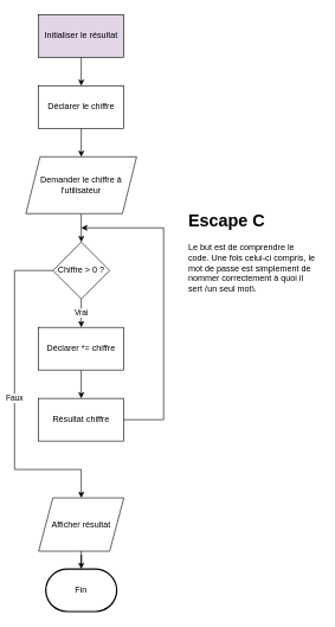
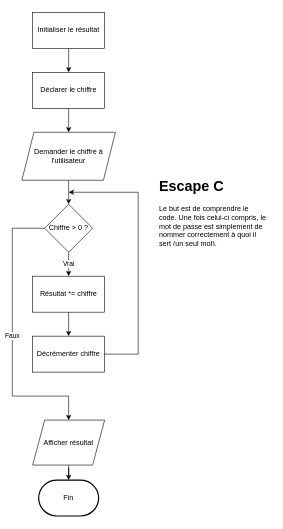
  <mxCell id="0" />
  <mxCell id="1" parent="0" />
  <mxCell id="2" value="" style="edgeStyle=orthogonalEdgeStyle;rounded=0;orthogonalLoop=1;jettySize=auto;html=1;" parent="1" source="3" target="5" edge="1"><mxGeometry relative="1" as="geometry" /></mxCell>
- <mxCell id="3" value="Initialiser le résultat" style="rounded=0;whiteSpace=wrap;html=1;fillColor=#e1d5e7;" parent="1" vertex="1"><mxGeometry x="54" y="20" width="120" height="60" as="geometry" /></mxCell>
+ <mxCell id="3" value="Initialiser le résultat" style="rounded=0;whiteSpace=wrap;html=1;" parent="1" vertex="1"><mxGeometry x="54" y="20" width="120" height="60" as="geometry" /></mxCell>
  <mxCell id="4" value="" style="edgeStyle=orthogonalEdgeStyle;rounded=0;orthogonalLoop=1;jettySize=auto;html=1;" parent="1" source="5" target="7" edge="1"><mxGeometry relative="1" as="geometry" /></mxCell>
  <mxCell id="5" value="Déclarer le chiffre" style="rounded=0;whiteSpace=wrap;html=1;" parent="1" vertex="1"><mxGeometry x="54" y="120" width="120" height="60" as="geometry" /></mxCell>
  <mxCell id="6" value="" style="edgeStyle=orthogonalEdgeStyle;rounded=0;orthogonalLoop=1;jettySize=auto;html=1;" parent="1" source="7" target="9" edge="1"><mxGeometry relative="1" as="geometry" /></mxCell>
  <mxCell id="7" value="Demander le chiffre à l'utilisateur" style="shape=parallelogram;perimeter=parallelogramPerimeter;whiteSpace=wrap;html=1;fixedSize=1;" parent="1" vertex="1"><mxGeometry x="36" y="220" width="156" height="80" as="geometry" /></mxCell>
  <mxCell id="8" value="Vrai" style="edgeStyle=orthogonalEdgeStyle;rounded=0;orthogonalLoop=1;jettySize=auto;html=1;" parent="1" source="9" target="11" edge="1"><mxGeometry relative="1" as="geometry" /></mxCell>
  <mxCell id="9" value="Chiffre &amp;gt; 0 ?" style="rhombus;whiteSpace=wrap;html=1;" parent="1" vertex="1"><mxGeometry x="74" y="340" width="80" height="80" as="geometry" /></mxCell>
  <mxCell id="10" value="" style="edgeStyle=orthogonalEdgeStyle;rounded=0;orthogonalLoop=1;jettySize=auto;html=1;" parent="1" source="11" target="12" edge="1"><mxGeometry relative="1" as="geometry" /></mxCell>
- <mxCell id="11" value="Déclarer *= chiffre" style="rounded=0;whiteSpace=wrap;html=1;" parent="1" vertex="1"><mxGeometry x="54" y="460" width="120" height="60" as="geometry" /></mxCell>
- <mxCell id="12" value="Résultat chiffre" style="whiteSpace=wrap;html=1;rounded=0;" parent="1" vertex="1"><mxGeometry x="54" y="560" width="120" height="60" as="geometry" /></mxCell>
+ <mxCell id="11" value="Résultat *= chiffre" style="rounded=0;whiteSpace=wrap;html=1;" parent="1" vertex="1"><mxGeometry x="54" y="460" width="120" height="60" as="geometry" /></mxCell>
+ <mxCell id="12" value="Décrémenter chiffre" style="whiteSpace=wrap;html=1;rounded=0;" parent="1" vertex="1"><mxGeometry x="54" y="560" width="120" height="60" as="geometry" /></mxCell>
  <mxCell id="13" value="" style="endArrow=classic;html=1;rounded=0;exitX=1;exitY=0.5;exitDx=0;exitDy=0;" parent="1" source="12" edge="1"><mxGeometry width="50" height="50" relative="1" as="geometry"><mxPoint x="280" y="550" as="sourcePoint" /><mxPoint x="114" y="320" as="targetPoint" /><Array as="points"><mxPoint x="230" y="590" /><mxPoint x="230" y="320" /></Array></mxGeometry></mxCell>
  <mxCell id="14" value="Faux" style="endArrow=classic;html=1;rounded=0;exitX=0;exitY=0.5;exitDx=0;exitDy=0;entryX=0.5;entryY=0;entryDx=0;entryDy=0;" parent="1" source="9" target="16" edge="1"><mxGeometry width="50" height="50" relative="1" as="geometry"><mxPoint x="420" y="360" as="sourcePoint" /><mxPoint x="114" y="700" as="targetPoint" /><Array as="points"><mxPoint x="20" y="380" /><mxPoint x="20" y="660" /><mxPoint x="114" y="660" /></Array></mxGeometry></mxCell>
  <mxCell id="15" value="" style="edgeStyle=orthogonalEdgeStyle;rounded=0;orthogonalLoop=1;jettySize=auto;html=1;" parent="1" source="16" target="17" edge="1"><mxGeometry relative="1" as="geometry" /></mxCell>
  <mxCell id="16" value="Afficher résultat" style="shape=parallelogram;perimeter=parallelogramPerimeter;whiteSpace=wrap;html=1;fixedSize=1;" parent="1" vertex="1"><mxGeometry x="54" y="700" width="120" height="75" as="geometry" /></mxCell>
  <mxCell id="17" value="Fin" style="strokeWidth=2;html=1;shape=mxgraph.flowchart.terminator;whiteSpace=wrap;" parent="1" vertex="1"><mxGeometry x="64" y="800" width="100" height="60" as="geometry" /></mxCell>
  <mxCell id="18" value="&lt;h1&gt;Escape C&lt;/h1&gt;&lt;div&gt;Le but est de comprendre le code. Une fois celui-ci compris, le mot de passe est simplement de nommer correctement à quoi il sert (un seul mot).&lt;/div&gt;" style="text;html=1;strokeColor=none;fillColor=none;spacing=5;spacingTop=-20;whiteSpace=wrap;overflow=hidden;rounded=0;" vertex="1" parent="1"><mxGeometry x="260" y="290" width="190" height="120" as="geometry" /></mxCell>
